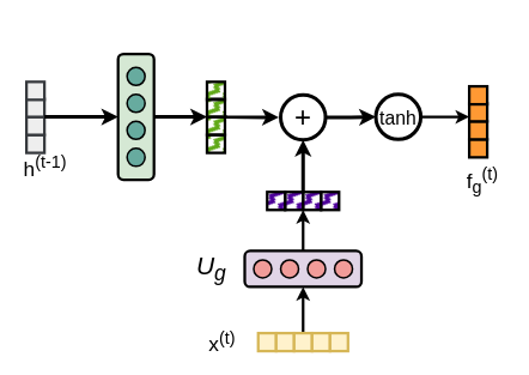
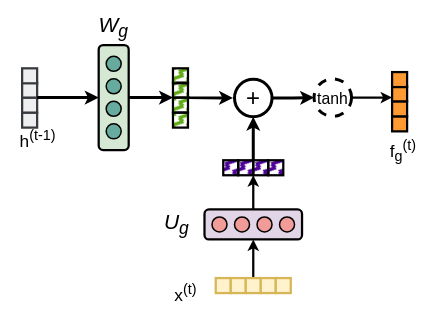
  <mxCell id="0" />
  <mxCell id="1" parent="0" />
  <mxCell id="2" style="edgeStyle=orthogonalEdgeStyle;rounded=0;orthogonalLoop=1;jettySize=auto;html=1;exitX=0.5;exitY=0;exitDx=0;exitDy=0;entryX=0;entryY=1;entryDx=0;entryDy=0;strokeWidth=4;" edge="1" parent="1" source="3" target="27"><mxGeometry relative="1" as="geometry"><Array as="points"><mxPoint x="210" y="129.5" /><mxPoint x="210" y="129.5" /></Array></mxGeometry></mxCell>
  <mxCell id="3" value="" style="rounded=1;whiteSpace=wrap;html=1;fontSize=12;glass=0;strokeWidth=3;shadow=0;rotation=90;fillColor=#d5e8d4;strokeColor=#000000;" vertex="1" parent="1"><mxGeometry x="81" y="109.5" width="140" height="40" as="geometry" /></mxCell>
  <mxCell id="4" value="" style="ellipse;whiteSpace=wrap;html=1;aspect=fixed;strokeWidth=2;fillColor=#67AB9F;strokeColor=#000000;" vertex="1" parent="1"><mxGeometry x="141" y="74.5" width="20" height="20" as="geometry" /></mxCell>
  <mxCell id="5" value="" style="ellipse;whiteSpace=wrap;html=1;aspect=fixed;strokeWidth=2;fillColor=#67AB9F;strokeColor=#000000;" vertex="1" parent="1"><mxGeometry x="141" y="104.5" width="20" height="20" as="geometry" /></mxCell>
  <mxCell id="6" value="" style="ellipse;whiteSpace=wrap;html=1;aspect=fixed;strokeWidth=2;fillColor=#67AB9F;strokeColor=#000000;" vertex="1" parent="1"><mxGeometry x="141" y="134.5" width="20" height="20" as="geometry" /></mxCell>
  <mxCell id="7" value="" style="ellipse;whiteSpace=wrap;html=1;aspect=fixed;strokeWidth=2;fillColor=#67AB9F;strokeColor=#000000;" vertex="1" parent="1"><mxGeometry x="141" y="164.5" width="20" height="20" as="geometry" /></mxCell>
  <mxCell id="8" value="" style="rounded=0;whiteSpace=wrap;html=1;strokeWidth=3;fillColor=#4C0099;strokeColor=#000000;fillStyle=zigzag-line;" vertex="1" parent="1"><mxGeometry x="297" y="213" width="20" height="20" as="geometry" /></mxCell>
  <mxCell id="9" value="" style="rounded=0;whiteSpace=wrap;html=1;strokeWidth=3;fillColor=#4C0099;strokeColor=#000000;fillStyle=zigzag-line;" vertex="1" parent="1"><mxGeometry x="317" y="213" width="20" height="20" as="geometry" /></mxCell>
  <mxCell id="10" value="" style="rounded=0;whiteSpace=wrap;html=1;strokeWidth=3;fillColor=#4C0099;strokeColor=#000000;fillStyle=zigzag-line;" vertex="1" parent="1"><mxGeometry x="337" y="213" width="20" height="20" as="geometry" /></mxCell>
  <mxCell id="11" value="" style="rounded=0;whiteSpace=wrap;html=1;strokeWidth=3;fillColor=#4C0099;strokeColor=#000000;fillStyle=zigzag-line;" vertex="1" parent="1"><mxGeometry x="357" y="213" width="20" height="20" as="geometry" /></mxCell>
  <mxCell id="12" style="edgeStyle=orthogonalEdgeStyle;rounded=0;orthogonalLoop=1;jettySize=auto;html=1;exitX=1;exitY=0.5;exitDx=0;exitDy=0;entryX=0;entryY=0.5;entryDx=0;entryDy=0;strokeWidth=4;" edge="1" parent="1" source="13" target="16"><mxGeometry relative="1" as="geometry" /></mxCell>
  <mxCell id="13" value="+" style="ellipse;whiteSpace=wrap;html=1;aspect=fixed;fontSize=32;strokeWidth=4;" vertex="1" parent="1"><mxGeometry x="312" y="105" width="50" height="50" as="geometry" /></mxCell>
  <mxCell id="14" style="edgeStyle=orthogonalEdgeStyle;rounded=0;orthogonalLoop=1;jettySize=auto;html=1;exitX=1;exitY=0;exitDx=0;exitDy=0;entryX=0.5;entryY=1;entryDx=0;entryDy=0;strokeWidth=4;" edge="1" parent="1" source="9" target="13"><mxGeometry relative="1" as="geometry" /></mxCell>
  <mxCell id="15" style="edgeStyle=orthogonalEdgeStyle;rounded=0;orthogonalLoop=1;jettySize=auto;html=1;exitX=1;exitY=0.5;exitDx=0;exitDy=0;entryX=0;entryY=0.75;entryDx=0;entryDy=0;strokeWidth=3;" edge="1" parent="1" source="16" target="32"><mxGeometry relative="1" as="geometry" /></mxCell>
- <mxCell id="16" value="tanh" style="ellipse;whiteSpace=wrap;html=1;aspect=fixed;fontSize=21;strokeWidth=4;" vertex="1" parent="1"><mxGeometry x="418" y="104.5" width="50" height="50" as="geometry" /></mxCell>
+ <mxCell id="16" value="tanh" style="ellipse;whiteSpace=wrap;html=1;aspect=fixed;fontSize=21;strokeWidth=4;dashed=1;" vertex="1" parent="1"><mxGeometry x="418" y="104.5" width="50" height="50" as="geometry" /></mxCell>
  <mxCell id="17" value="f&lt;sub&gt;g&lt;/sub&gt;&lt;sup&gt;(t)&lt;/sup&gt;" style="text;html=1;align=center;verticalAlign=middle;whiteSpace=wrap;rounded=0;fontSize=23;strokeWidth=4;" vertex="1" parent="1"><mxGeometry x="507" y="184.5" width="60" height="30" as="geometry" /></mxCell>
+ <mxCell id="18" value="W&lt;sub&gt;g&lt;/sub&gt;" style="text;html=1;align=center;verticalAlign=middle;whiteSpace=wrap;rounded=0;fontSize=28;fontStyle=2" vertex="1" parent="1"><mxGeometry x="121" y="20" width="60" height="30" as="geometry" /></mxCell>
  <mxCell id="19" value="h&lt;sup&gt;(t-1)&lt;/sup&gt;" style="text;html=1;align=center;verticalAlign=middle;whiteSpace=wrap;rounded=0;fontSize=23;strokeWidth=4;" vertex="1" parent="1"><mxGeometry x="20" y="169.5" width="60" height="30" as="geometry" /></mxCell>
  <mxCell id="20" value="" style="rounded=0;whiteSpace=wrap;html=1;strokeWidth=3;fillColor=#eeeeee;strokeColor=#36393d;" vertex="1" parent="1"><mxGeometry x="29" y="149.5" width="20" height="20" as="geometry" /></mxCell>
  <mxCell id="21" value="" style="rounded=0;whiteSpace=wrap;html=1;strokeWidth=3;fillColor=#eeeeee;strokeColor=#36393d;" vertex="1" parent="1"><mxGeometry x="29" y="129.5" width="20" height="20" as="geometry" /></mxCell>
  <mxCell id="22" value="" style="rounded=0;whiteSpace=wrap;html=1;strokeWidth=3;fillColor=#eeeeee;strokeColor=#36393d;" vertex="1" parent="1"><mxGeometry x="29" y="109.5" width="20" height="20" as="geometry" /></mxCell>
  <mxCell id="23" value="" style="rounded=0;whiteSpace=wrap;html=1;strokeWidth=3;fillColor=#eeeeee;strokeColor=#36393d;" vertex="1" parent="1"><mxGeometry x="29" y="90.5" width="20" height="20" as="geometry" /></mxCell>
  <mxCell id="24" value="" style="rounded=0;whiteSpace=wrap;html=1;strokeWidth=3;fillColor=#60a917;strokeColor=#000000;fillStyle=zigzag-line;fontColor=#ffffff;" vertex="1" parent="1"><mxGeometry x="230" y="149.5" width="20" height="20" as="geometry" /></mxCell>
  <mxCell id="25" value="" style="rounded=0;whiteSpace=wrap;html=1;strokeWidth=3;fillColor=#60a917;strokeColor=#000000;fillStyle=zigzag-line;fontColor=#ffffff;" vertex="1" parent="1"><mxGeometry x="230" y="129.5" width="20" height="20" as="geometry" /></mxCell>
  <mxCell id="26" style="edgeStyle=orthogonalEdgeStyle;rounded=0;orthogonalLoop=1;jettySize=auto;html=1;exitX=1;exitY=1;exitDx=0;exitDy=0;strokeWidth=4;" edge="1" parent="1"><mxGeometry relative="1" as="geometry"><Array as="points"><mxPoint x="249.97" y="129.5" /><mxPoint x="249.97" y="129.5" /></Array><mxPoint x="309.97" y="130" as="targetPoint" /><mxPoint x="251.97" y="129.5" as="sourcePoint" /></mxGeometry></mxCell>
  <mxCell id="27" value="" style="rounded=0;whiteSpace=wrap;html=1;strokeWidth=3;fillColor=#60a917;strokeColor=#000000;fillStyle=zigzag-line;fontColor=#ffffff;" vertex="1" parent="1"><mxGeometry x="230" y="109.5" width="20" height="20" as="geometry" /></mxCell>
  <mxCell id="28" value="" style="rounded=0;whiteSpace=wrap;html=1;strokeWidth=3;fillColor=#60a917;strokeColor=#000000;fillStyle=zigzag-line;fontColor=#ffffff;" vertex="1" parent="1"><mxGeometry x="230" y="90.5" width="20" height="20" as="geometry" /></mxCell>
  <mxCell id="29" value="" style="endArrow=classic;html=1;rounded=0;exitX=1;exitY=1;exitDx=0;exitDy=0;strokeWidth=4;entryX=0.5;entryY=1;entryDx=0;entryDy=0;" edge="1" parent="1" source="22" target="3"><mxGeometry width="50" height="50" relative="1" as="geometry"><mxPoint x="350" y="254" as="sourcePoint" /><mxPoint x="100" y="130" as="targetPoint" /></mxGeometry></mxCell>
  <mxCell id="30" value="" style="rounded=0;whiteSpace=wrap;html=1;strokeWidth=3;fillColor=#FF9933;strokeColor=#000000;" vertex="1" parent="1"><mxGeometry x="522" y="154.5" width="20" height="20" as="geometry" /></mxCell>
  <mxCell id="31" value="" style="rounded=0;whiteSpace=wrap;html=1;strokeWidth=3;fillColor=#FF9933;strokeColor=#000000;" vertex="1" parent="1"><mxGeometry x="522" y="134.5" width="20" height="20" as="geometry" /></mxCell>
  <mxCell id="32" value="" style="rounded=0;whiteSpace=wrap;html=1;strokeWidth=3;fillColor=#FF9933;strokeColor=#000000;" vertex="1" parent="1"><mxGeometry x="522" y="114.5" width="20" height="20" as="geometry" /></mxCell>
  <mxCell id="33" value="" style="rounded=0;whiteSpace=wrap;html=1;strokeWidth=3;fillColor=#FF9933;strokeColor=#000000;" vertex="1" parent="1"><mxGeometry x="522" y="95.5" width="20" height="20" as="geometry" /></mxCell>
- <mxCell id="34" value="x&lt;sup&gt;(t)&lt;/sup&gt;" style="text;html=1;align=center;verticalAlign=middle;whiteSpace=wrap;rounded=0;fontSize=23;strokeWidth=4;" vertex="1" parent="1"><mxGeometry x="217" y="365" width="60" height="30" as="geometry" /></mxCell>
+ <mxCell id="34" value="x&lt;sup&gt;(t)&lt;/sup&gt;" style="text;html=1;align=center;verticalAlign=middle;whiteSpace=wrap;rounded=0;fontSize=23;strokeWidth=4;" vertex="1" parent="1"><mxGeometry x="217" y="375" width="60" height="30" as="geometry" /></mxCell>
  <mxCell id="35" value="U&lt;sub&gt;g&lt;/sub&gt;" style="text;html=1;align=center;verticalAlign=middle;whiteSpace=wrap;rounded=0;fontSize=28;fontStyle=2" vertex="1" parent="1"><mxGeometry x="205" y="283" width="60" height="30" as="geometry" /></mxCell>
  <mxCell id="36" value="" style="rounded=0;whiteSpace=wrap;html=1;strokeWidth=3;fillColor=#fff2cc;strokeColor=#d6b656;" vertex="1" parent="1"><mxGeometry x="287" y="370" width="20" height="20" as="geometry" /></mxCell>
  <mxCell id="37" value="" style="rounded=0;whiteSpace=wrap;html=1;strokeWidth=3;fillColor=#fff2cc;strokeColor=#d6b656;" vertex="1" parent="1"><mxGeometry x="307" y="370" width="20" height="20" as="geometry" /></mxCell>
  <mxCell id="38" style="edgeStyle=orthogonalEdgeStyle;rounded=0;orthogonalLoop=1;jettySize=auto;html=1;exitX=0.5;exitY=0;exitDx=0;exitDy=0;entryX=0.5;entryY=1;entryDx=0;entryDy=0;strokeWidth=3;" edge="1" parent="1" source="39" target="42"><mxGeometry relative="1" as="geometry" /></mxCell>
  <mxCell id="39" value="" style="rounded=0;whiteSpace=wrap;html=1;strokeWidth=3;fillColor=#fff2cc;strokeColor=#d6b656;" vertex="1" parent="1"><mxGeometry x="327" y="370" width="20" height="20" as="geometry" /></mxCell>
  <mxCell id="40" value="" style="rounded=0;whiteSpace=wrap;html=1;strokeWidth=3;fillColor=#fff2cc;strokeColor=#d6b656;" vertex="1" parent="1"><mxGeometry x="347" y="370" width="20" height="20" as="geometry" /></mxCell>
  <mxCell id="41" style="edgeStyle=orthogonalEdgeStyle;rounded=0;orthogonalLoop=1;jettySize=auto;html=1;exitX=0.5;exitY=0;exitDx=0;exitDy=0;entryX=1;entryY=1;entryDx=0;entryDy=0;strokeWidth=3;" edge="1" parent="1" source="42" target="9"><mxGeometry relative="1" as="geometry"><mxPoint x="337" y="183.5" as="targetPoint" /></mxGeometry></mxCell>
  <mxCell id="42" value="" style="rounded=1;whiteSpace=wrap;html=1;fontSize=12;glass=0;strokeWidth=3;shadow=0;fillColor=#e1d5e7;strokeColor=#000000;" vertex="1" parent="1"><mxGeometry x="272" y="278.5" width="130" height="40" as="geometry" /></mxCell>
  <mxCell id="43" value="" style="ellipse;whiteSpace=wrap;html=1;aspect=fixed;strokeWidth=2;fillColor=#F19C99;strokeColor=#000000;" vertex="1" parent="1"><mxGeometry x="282" y="288.5" width="20" height="20" as="geometry" /></mxCell>
  <mxCell id="44" value="" style="ellipse;whiteSpace=wrap;html=1;aspect=fixed;strokeWidth=2;fillColor=#F19C99;strokeColor=#000000;" vertex="1" parent="1"><mxGeometry x="312" y="288.5" width="20" height="20" as="geometry" /></mxCell>
  <mxCell id="45" value="" style="ellipse;whiteSpace=wrap;html=1;aspect=fixed;strokeWidth=2;fillColor=#F19C99;strokeColor=#000000;" vertex="1" parent="1"><mxGeometry x="342" y="288.5" width="20" height="20" as="geometry" /></mxCell>
  <mxCell id="46" value="" style="ellipse;whiteSpace=wrap;html=1;aspect=fixed;strokeWidth=2;fillColor=#F19C99;strokeColor=#000000;" vertex="1" parent="1"><mxGeometry x="372" y="288.5" width="20" height="20" as="geometry" /></mxCell>
  <mxCell id="47" value="" style="rounded=0;whiteSpace=wrap;html=1;strokeWidth=3;fillColor=#fff2cc;strokeColor=#d6b656;" vertex="1" parent="1"><mxGeometry x="367" y="370" width="20" height="20" as="geometry" /></mxCell>
